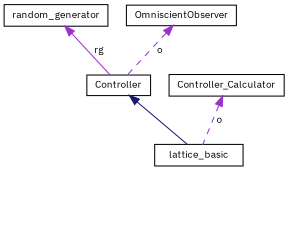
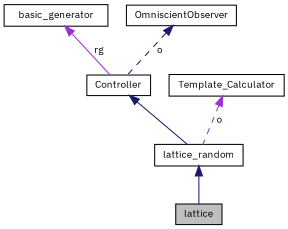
  digraph {
    fontname="IBM Plex Sans"
    node [color=black fillcolor=white fontname="IBM Plex Sans" fontsize=10 shape=record style=filled]
    edge [color=darkorchid3 dir=back fontname="IBM Plex Sans" fontsize=10 labelfontname=Helvetica labelfontsize=10 style=solid]
-   n2 [height=0.2 label=lattice_basic width=0.4]
+   n1 [fillcolor=grey75 fontcolor=black height=0.2 label=lattice width=0.4]
+   n2 [height=0.2 label=lattice_random width=0.4]
    n3 [height=0.2 label=Controller width=0.4]
-   n4 [height=0.2 label=random_generator width=0.4]
+   n4 [height=0.2 label=basic_generator width=0.4]
    n5 [height=0.2 label=OmniscientObserver width=0.4]
-   n6 [height=0.2 label=Controller_Calculator width=0.4]
+   n6 [height=0.2 label=Template_Calculator width=0.4]
+   n2 -> n1 [color=midnightblue]
    n3 -> n2 [color=midnightblue]
    n4 -> n3 [label=" rg"]
-   n5 -> n3 [label=" o" style=dashed]
+   n5 -> n3 [color=midnightblue label=" o" style=dashed]
    n6 -> n2 [label=" o" style=dashed]
  }
